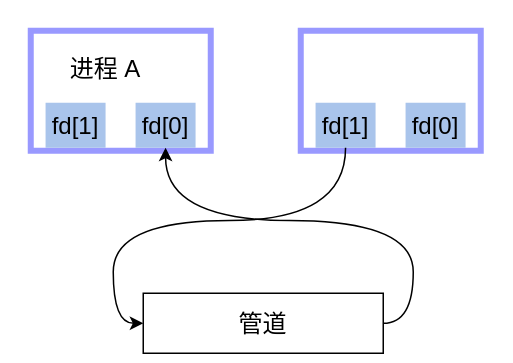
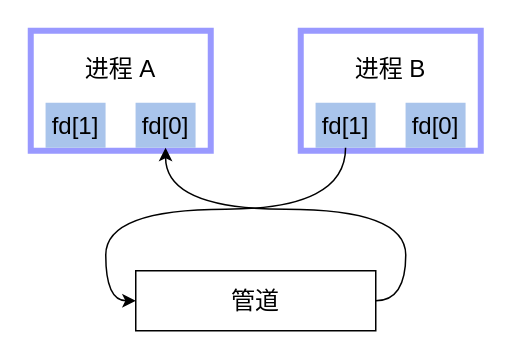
  <mxCell id="0" />
  <mxCell id="1" parent="0" />
  <mxCell id="2" value="" style="group" vertex="1" connectable="0" parent="1"><mxGeometry x="200" y="20" width="120" height="80" as="geometry" /></mxCell>
  <mxCell id="3" value="" style="rounded=0;whiteSpace=wrap;html=1;strokeWidth=4;strokeColor=#9999FF;fontSize=18;" vertex="1" parent="2"><mxGeometry width="120" height="80" as="geometry" /></mxCell>
+ <mxCell id="4" value="进程 B" style="text;html=1;strokeColor=none;fillColor=none;align=center;verticalAlign=middle;whiteSpace=wrap;rounded=0;fontSize=16;" vertex="1" parent="2"><mxGeometry x="29.88" y="10" width="60" height="30" as="geometry" /></mxCell>
  <mxCell id="5" value="fd[1]" style="rounded=0;whiteSpace=wrap;html=1;strokeColor=none;strokeWidth=1;fontSize=16;fillColor=#A9C4EB;" vertex="1" parent="2"><mxGeometry x="9.88" y="48" width="40" height="30" as="geometry" /></mxCell>
  <mxCell id="6" value="fd[0]" style="rounded=0;whiteSpace=wrap;html=1;strokeColor=none;strokeWidth=1;fontSize=16;fillColor=#A9C4EB;" vertex="1" parent="2"><mxGeometry x="69.88" y="48" width="40" height="30" as="geometry" /></mxCell>
  <mxCell id="7" value="" style="group" vertex="1" connectable="0" parent="1"><mxGeometry x="20" y="20" width="120" height="80" as="geometry" /></mxCell>
  <mxCell id="8" value="" style="rounded=0;whiteSpace=wrap;html=1;strokeWidth=4;strokeColor=#9999FF;fontSize=18;" vertex="1" parent="7"><mxGeometry width="120" height="80" as="geometry" /></mxCell>
- <mxCell id="9" value="进程 A" style="text;html=1;strokeColor=none;fillColor=none;align=center;verticalAlign=middle;whiteSpace=wrap;rounded=0;fontSize=16;" vertex="1" parent="7"><mxGeometry x="19.88" y="10" width="60" height="30" as="geometry" /></mxCell>
+ <mxCell id="9" value="进程 A" style="text;html=1;strokeColor=none;fillColor=none;align=center;verticalAlign=middle;whiteSpace=wrap;rounded=0;fontSize=16;" vertex="1" parent="7"><mxGeometry x="29.88" y="10" width="60" height="30" as="geometry" /></mxCell>
  <mxCell id="10" value="fd[1]" style="rounded=0;whiteSpace=wrap;html=1;strokeColor=none;strokeWidth=1;fontSize=16;fillColor=#A9C4EB;" vertex="1" parent="7"><mxGeometry x="9.88" y="48" width="40" height="30" as="geometry" /></mxCell>
  <mxCell id="11" value="fd[0]" style="rounded=0;whiteSpace=wrap;html=1;strokeColor=none;strokeWidth=1;fontSize=16;fillColor=#A9C4EB;" vertex="1" parent="7"><mxGeometry x="69.88" y="48" width="40" height="30" as="geometry" /></mxCell>
- <mxCell id="12" value="管道" style="rounded=0;whiteSpace=wrap;html=1;fontSize=16;" vertex="1" parent="1"><mxGeometry x="95" y="195" width="160" height="40" as="geometry" /></mxCell>
+ <mxCell id="12" value="管道" style="rounded=0;whiteSpace=wrap;html=1;fontSize=16;" vertex="1" parent="1"><mxGeometry x="90" y="180" width="160" height="40" as="geometry" /></mxCell>
  <mxCell id="13" style="edgeStyle=orthogonalEdgeStyle;curved=1;rounded=0;orthogonalLoop=1;jettySize=auto;html=1;exitX=1;exitY=0.5;exitDx=0;exitDy=0;entryX=0.5;entryY=1;entryDx=0;entryDy=0;elbow=vertical;" edge="1" parent="1" source="12" target="11"><mxGeometry relative="1" as="geometry" /></mxCell>
  <mxCell id="14" style="edgeStyle=orthogonalEdgeStyle;curved=1;rounded=0;orthogonalLoop=1;jettySize=auto;html=1;entryX=0;entryY=0.5;entryDx=0;entryDy=0;elbow=vertical;exitX=0.5;exitY=1;exitDx=0;exitDy=0;" edge="1" parent="1" source="5" target="12"><mxGeometry relative="1" as="geometry"><mxPoint x="230" y="100" as="sourcePoint" /></mxGeometry></mxCell>
